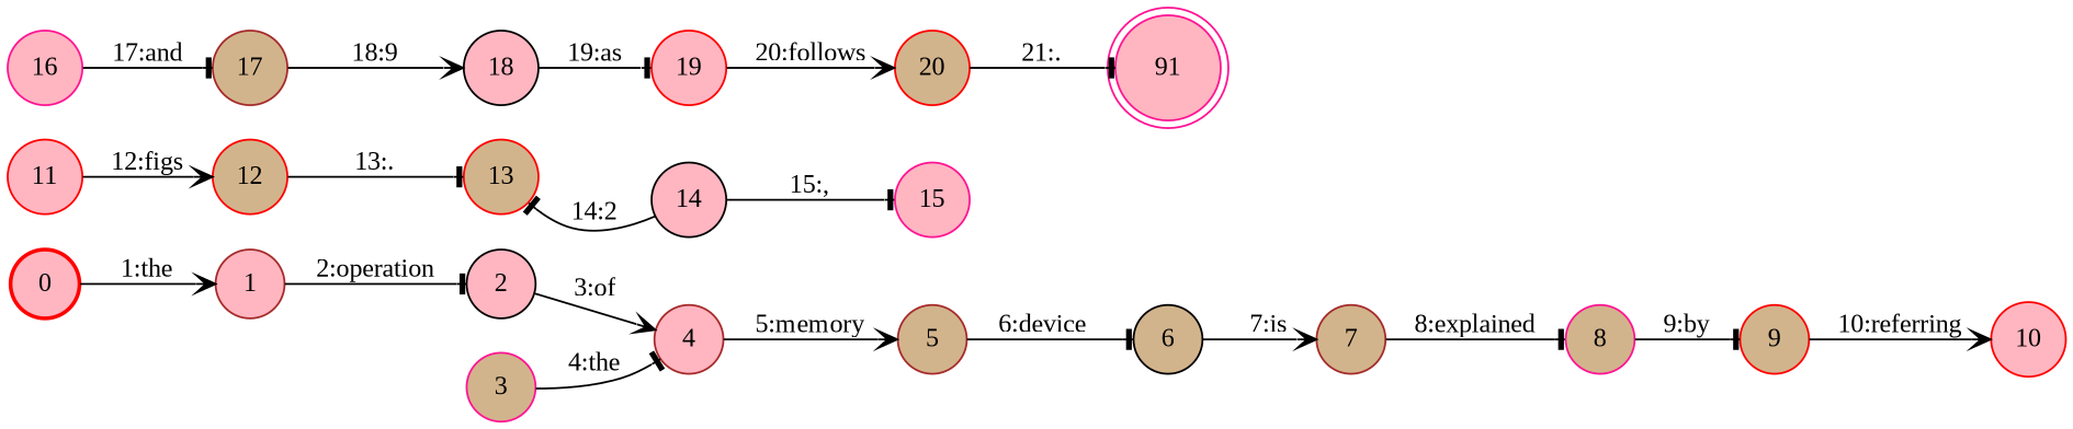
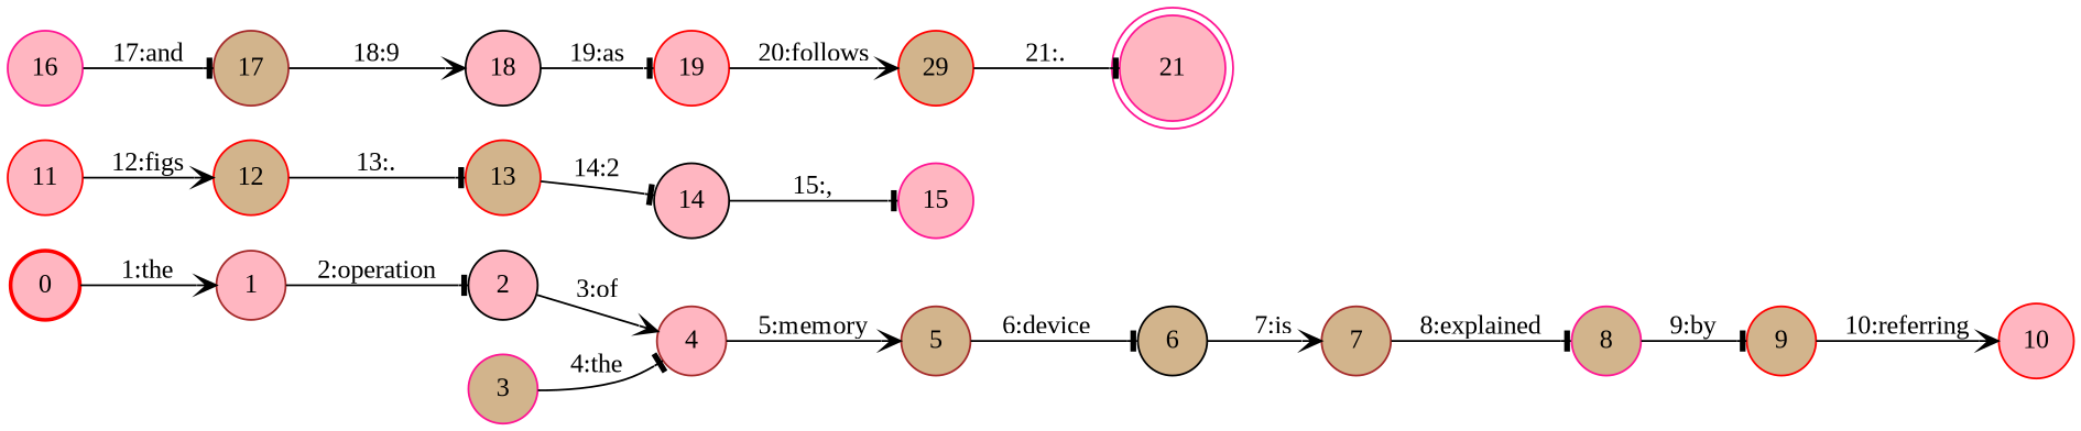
  digraph {
    fontname="Liberation Serif"
    nodesep=0.25
    rankdir=LR
    ranksep=0.4
    node [color=red fillcolor=lightpink fontname="Liberation Serif" fontsize=14 shape=circle style="solid,filled"]
    edge [arrowhead=tee fontname="Liberation Serif" fontsize=14]
    n1 [label=0 style="bold,filled"]
    n2 [color=brown label=1]
    n3 [color=black label=2]
    n4 [color=brown label=4]
    n5 [color=deeppink fillcolor=tan label=3]
    n6 [color=brown fillcolor=tan label=5]
    n7 [color=black fillcolor=tan label=6]
    n8 [color=brown fillcolor=tan label=7]
    n9 [color=deeppink fillcolor=tan label=8]
    n10 [fillcolor=tan label=9]
    n11 [label=10]
    n12 [label=11]
    n13 [fillcolor=tan label=12]
    n14 [fillcolor=tan label=13]
    n15 [color=black label=14]
    n16 [color=deeppink label=15]
    n17 [color=deeppink label=16]
    n18 [color=brown fillcolor=tan label=17]
    n19 [color=black label=18]
    n20 [label=19]
-   n21 [fillcolor=tan label=20]
-   n22 [color=deeppink label=91 shape=doublecircle]
+   n21 [fillcolor=tan label=29]
+   n22 [color=deeppink label=21 shape=doublecircle]
    n1 -> n2 [arrowhead=vee label="1:the"]
    n2 -> n3 [label="2:operation"]
    n3 -> n4 [arrowhead=vee label="3:of"]
    n4 -> n6 [arrowhead=vee label="5:memory"]
    n5 -> n4 [label="4:the"]
    n6 -> n7 [label="6:device"]
    n7 -> n8 [arrowhead=vee label="7:is"]
    n8 -> n9 [label="8:explained"]
    n9 -> n10 [label="9:by"]
    n10 -> n11 [arrowhead=vee label="10:referring"]
    n12 -> n13 [arrowhead=vee label="12:figs"]
    n13 -> n14 [label="13:."]
-   n15 -> n14 [label="14:2"]
+   n14 -> n15 [label="14:2"]
    n15 -> n16 [label="15:,"]
    n17 -> n18 [label="17:and"]
    n18 -> n19 [arrowhead=vee label="18:9"]
    n19 -> n20 [label="19:as"]
    n20 -> n21 [arrowhead=vee label="20:follows"]
    n21 -> n22 [label="21:."]
  }
